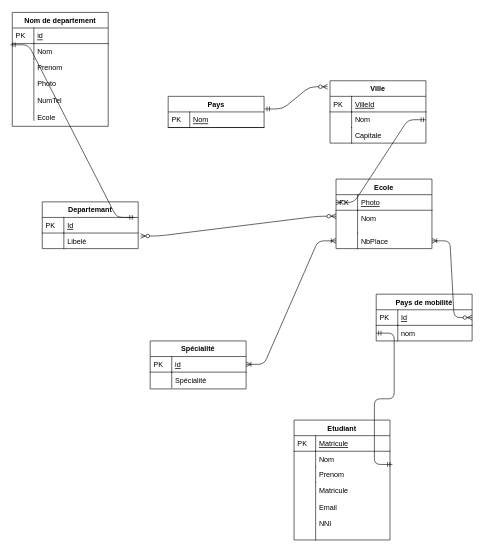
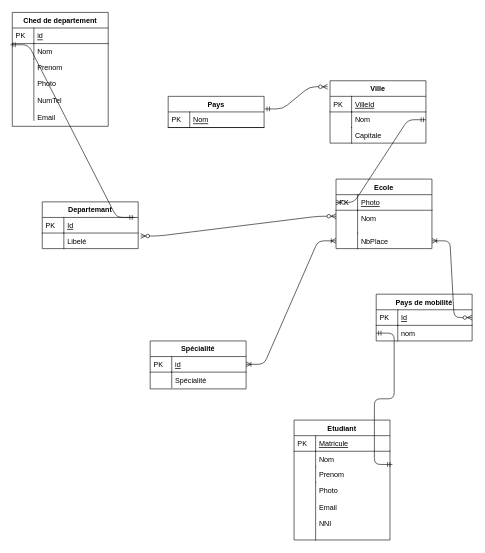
  <mxCell id="0" />
  <mxCell id="1" parent="0" />
  <mxCell id="2" value="Ecole" style="swimlane;fontStyle=1;childLayout=stackLayout;horizontal=1;startSize=26;horizontalStack=0;resizeParent=1;resizeLast=0;collapsible=1;marginBottom=0;rounded=0;shadow=0;strokeWidth=1;" parent="1" vertex="1"><mxGeometry x="560" y="298" width="160" height="116" as="geometry"><mxRectangle x="20" y="80" width="160" height="26" as="alternateBounds" /></mxGeometry></mxCell>
  <mxCell id="3" value="Photo" style="shape=partialRectangle;top=0;left=0;right=0;bottom=1;align=left;verticalAlign=top;fillColor=none;spacingLeft=40;spacingRight=4;overflow=hidden;rotatable=0;points=[[0,0.5],[1,0.5]];portConstraint=eastwest;dropTarget=0;rounded=0;shadow=0;strokeWidth=1;fontStyle=4" parent="2" vertex="1"><mxGeometry y="26" width="160" height="26" as="geometry" /></mxCell>
  <mxCell id="4" value="PK" style="shape=partialRectangle;top=0;left=0;bottom=0;fillColor=none;align=left;verticalAlign=top;spacingLeft=4;spacingRight=4;overflow=hidden;rotatable=0;points=[];portConstraint=eastwest;part=1;" parent="3" vertex="1" connectable="0"><mxGeometry width="36" height="26" as="geometry" /></mxCell>
  <mxCell id="5" value="Nom" style="shape=partialRectangle;top=0;left=0;right=0;bottom=0;align=left;verticalAlign=top;fillColor=none;spacingLeft=40;spacingRight=4;overflow=hidden;rotatable=0;points=[[0,0.5],[1,0.5]];portConstraint=eastwest;dropTarget=0;rounded=0;shadow=0;strokeWidth=1;" parent="2" vertex="1"><mxGeometry y="52" width="160" height="38" as="geometry" /></mxCell>
  <mxCell id="6" value="" style="shape=partialRectangle;top=0;left=0;bottom=0;fillColor=none;align=left;verticalAlign=top;spacingLeft=4;spacingRight=4;overflow=hidden;rotatable=0;points=[];portConstraint=eastwest;part=1;" parent="5" vertex="1" connectable="0"><mxGeometry width="36" height="38" as="geometry" /></mxCell>
  <mxCell id="7" value="NbPlace" style="shape=partialRectangle;top=0;left=0;right=0;bottom=0;align=left;verticalAlign=top;fillColor=none;spacingLeft=40;spacingRight=4;overflow=hidden;rotatable=0;points=[[0,0.5],[1,0.5]];portConstraint=eastwest;dropTarget=0;rounded=0;shadow=0;strokeWidth=1;" vertex="1" parent="2"><mxGeometry y="90" width="160" height="26" as="geometry" /></mxCell>
  <mxCell id="8" value="" style="shape=partialRectangle;top=0;left=0;bottom=0;fillColor=none;align=left;verticalAlign=top;spacingLeft=4;spacingRight=4;overflow=hidden;rotatable=0;points=[];portConstraint=eastwest;part=1;" vertex="1" connectable="0" parent="7"><mxGeometry width="36" height="26" as="geometry" /></mxCell>
  <mxCell id="9" value="Spécialité" style="swimlane;fontStyle=1;childLayout=stackLayout;horizontal=1;startSize=26;horizontalStack=0;resizeParent=1;resizeLast=0;collapsible=1;marginBottom=0;rounded=0;shadow=0;strokeWidth=1;" parent="1" vertex="1"><mxGeometry x="250" y="568" width="160" height="80" as="geometry"><mxRectangle x="400" y="310" width="160" height="26" as="alternateBounds" /></mxGeometry></mxCell>
  <mxCell id="10" value="id" style="shape=partialRectangle;top=0;left=0;right=0;bottom=1;align=left;verticalAlign=top;fillColor=none;spacingLeft=40;spacingRight=4;overflow=hidden;rotatable=0;points=[[0,0.5],[1,0.5]];portConstraint=eastwest;dropTarget=0;rounded=0;shadow=0;strokeWidth=1;fontStyle=4" parent="9" vertex="1"><mxGeometry y="26" width="160" height="26" as="geometry" /></mxCell>
  <mxCell id="11" value="PK" style="shape=partialRectangle;top=0;left=0;bottom=0;fillColor=none;align=left;verticalAlign=top;spacingLeft=4;spacingRight=4;overflow=hidden;rotatable=0;points=[];portConstraint=eastwest;part=1;" parent="10" vertex="1" connectable="0"><mxGeometry width="36" height="26" as="geometry" /></mxCell>
  <mxCell id="12" value="Spécialité" style="shape=partialRectangle;top=0;left=0;right=0;bottom=0;align=left;verticalAlign=top;fillColor=none;spacingLeft=40;spacingRight=4;overflow=hidden;rotatable=0;points=[[0,0.5],[1,0.5]];portConstraint=eastwest;dropTarget=0;rounded=0;shadow=0;strokeWidth=1;" parent="9" vertex="1"><mxGeometry y="52" width="160" height="26" as="geometry" /></mxCell>
  <mxCell id="13" value="" style="shape=partialRectangle;top=0;left=0;bottom=0;fillColor=none;align=left;verticalAlign=top;spacingLeft=4;spacingRight=4;overflow=hidden;rotatable=0;points=[];portConstraint=eastwest;part=1;" parent="12" vertex="1" connectable="0"><mxGeometry width="36" height="26" as="geometry" /></mxCell>
  <mxCell id="14" value="Pays" style="swimlane;fontStyle=1;childLayout=stackLayout;horizontal=1;startSize=26;horizontalStack=0;resizeParent=1;resizeLast=0;collapsible=1;marginBottom=0;rounded=0;shadow=0;strokeWidth=1;" vertex="1" parent="1"><mxGeometry x="280" y="160" width="160" height="52" as="geometry"><mxRectangle x="260" y="80" width="160" height="26" as="alternateBounds" /></mxGeometry></mxCell>
  <mxCell id="15" value="Nom" style="shape=partialRectangle;top=0;left=0;right=0;bottom=1;align=left;verticalAlign=top;fillColor=none;spacingLeft=40;spacingRight=4;overflow=hidden;rotatable=0;points=[[0,0.5],[1,0.5]];portConstraint=eastwest;dropTarget=0;rounded=0;shadow=0;strokeWidth=1;fontStyle=4" vertex="1" parent="14"><mxGeometry y="26" width="160" height="26" as="geometry" /></mxCell>
  <mxCell id="16" value="PK" style="shape=partialRectangle;top=0;left=0;bottom=0;fillColor=none;align=left;verticalAlign=top;spacingLeft=4;spacingRight=4;overflow=hidden;rotatable=0;points=[];portConstraint=eastwest;part=1;" vertex="1" connectable="0" parent="15"><mxGeometry width="36" height="26" as="geometry" /></mxCell>
  <mxCell id="17" value="Ville" style="swimlane;fontStyle=1;childLayout=stackLayout;horizontal=1;startSize=26;horizontalStack=0;resizeParent=1;resizeLast=0;collapsible=1;marginBottom=0;rounded=0;shadow=0;strokeWidth=1;" vertex="1" parent="1"><mxGeometry x="550" y="134" width="160" height="104" as="geometry"><mxRectangle x="260" y="80" width="160" height="26" as="alternateBounds" /></mxGeometry></mxCell>
  <mxCell id="18" value="VilleId" style="shape=partialRectangle;top=0;left=0;right=0;bottom=1;align=left;verticalAlign=top;fillColor=none;spacingLeft=40;spacingRight=4;overflow=hidden;rotatable=0;points=[[0,0.5],[1,0.5]];portConstraint=eastwest;dropTarget=0;rounded=0;shadow=0;strokeWidth=1;fontStyle=4" vertex="1" parent="17"><mxGeometry y="26" width="160" height="26" as="geometry" /></mxCell>
  <mxCell id="19" value="PK" style="shape=partialRectangle;top=0;left=0;bottom=0;fillColor=none;align=left;verticalAlign=top;spacingLeft=4;spacingRight=4;overflow=hidden;rotatable=0;points=[];portConstraint=eastwest;part=1;" vertex="1" connectable="0" parent="18"><mxGeometry width="36" height="26" as="geometry" /></mxCell>
  <mxCell id="20" value="Nom" style="shape=partialRectangle;top=0;left=0;right=0;bottom=0;align=left;verticalAlign=top;fillColor=none;spacingLeft=40;spacingRight=4;overflow=hidden;rotatable=0;points=[[0,0.5],[1,0.5]];portConstraint=eastwest;dropTarget=0;rounded=0;shadow=0;strokeWidth=1;" vertex="1" parent="17"><mxGeometry y="52" width="160" height="26" as="geometry" /></mxCell>
  <mxCell id="21" value="" style="shape=partialRectangle;top=0;left=0;bottom=0;fillColor=none;align=left;verticalAlign=top;spacingLeft=4;spacingRight=4;overflow=hidden;rotatable=0;points=[];portConstraint=eastwest;part=1;" vertex="1" connectable="0" parent="20"><mxGeometry width="36" height="26" as="geometry" /></mxCell>
  <mxCell id="22" value="Capitale" style="shape=partialRectangle;top=0;left=0;right=0;bottom=0;align=left;verticalAlign=top;fillColor=none;spacingLeft=40;spacingRight=4;overflow=hidden;rotatable=0;points=[[0,0.5],[1,0.5]];portConstraint=eastwest;dropTarget=0;rounded=0;shadow=0;strokeWidth=1;" vertex="1" parent="17"><mxGeometry y="78" width="160" height="26" as="geometry" /></mxCell>
  <mxCell id="23" value="" style="shape=partialRectangle;top=0;left=0;bottom=0;fillColor=none;align=left;verticalAlign=top;spacingLeft=4;spacingRight=4;overflow=hidden;rotatable=0;points=[];portConstraint=eastwest;part=1;" vertex="1" connectable="0" parent="22"><mxGeometry width="36" height="26" as="geometry" /></mxCell>
- <mxCell id="24" value="Nom de departement" style="swimlane;fontStyle=1;childLayout=stackLayout;horizontal=1;startSize=26;horizontalStack=0;resizeParent=1;resizeLast=0;collapsible=1;marginBottom=0;rounded=0;shadow=0;strokeWidth=1;" vertex="1" parent="1"><mxGeometry x="20" y="20" width="160" height="190" as="geometry"><mxRectangle x="260" y="80" width="160" height="26" as="alternateBounds" /></mxGeometry></mxCell>
+ <mxCell id="24" value="Ched de departement" style="swimlane;fontStyle=1;childLayout=stackLayout;horizontal=1;startSize=26;horizontalStack=0;resizeParent=1;resizeLast=0;collapsible=1;marginBottom=0;rounded=0;shadow=0;strokeWidth=1;" vertex="1" parent="1"><mxGeometry x="20" y="20" width="160" height="190" as="geometry"><mxRectangle x="260" y="80" width="160" height="26" as="alternateBounds" /></mxGeometry></mxCell>
  <mxCell id="25" value="id" style="shape=partialRectangle;top=0;left=0;right=0;bottom=1;align=left;verticalAlign=top;fillColor=none;spacingLeft=40;spacingRight=4;overflow=hidden;rotatable=0;points=[[0,0.5],[1,0.5]];portConstraint=eastwest;dropTarget=0;rounded=0;shadow=0;strokeWidth=1;fontStyle=4" vertex="1" parent="24"><mxGeometry y="26" width="160" height="26" as="geometry" /></mxCell>
  <mxCell id="26" value="PK" style="shape=partialRectangle;top=0;left=0;bottom=0;fillColor=none;align=left;verticalAlign=top;spacingLeft=4;spacingRight=4;overflow=hidden;rotatable=0;points=[];portConstraint=eastwest;part=1;" vertex="1" connectable="0" parent="25"><mxGeometry width="36" height="26" as="geometry" /></mxCell>
  <mxCell id="27" value="Nom" style="shape=partialRectangle;top=0;left=0;right=0;bottom=0;align=left;verticalAlign=top;fillColor=none;spacingLeft=40;spacingRight=4;overflow=hidden;rotatable=0;points=[[0,0.5],[1,0.5]];portConstraint=eastwest;dropTarget=0;rounded=0;shadow=0;strokeWidth=1;" vertex="1" parent="24"><mxGeometry y="52" width="160" height="26" as="geometry" /></mxCell>
  <mxCell id="28" value="" style="shape=partialRectangle;top=0;left=0;bottom=0;fillColor=none;align=left;verticalAlign=top;spacingLeft=4;spacingRight=4;overflow=hidden;rotatable=0;points=[];portConstraint=eastwest;part=1;" vertex="1" connectable="0" parent="27"><mxGeometry width="36" height="26" as="geometry" /></mxCell>
- <mxCell id="29" value="Prenom&#10;&#10;Photo&#10;&#10;NumTel&#10;&#10;Ecole&#10;" style="shape=partialRectangle;top=0;left=0;right=0;bottom=0;align=left;verticalAlign=top;fillColor=none;spacingLeft=40;spacingRight=4;overflow=hidden;rotatable=0;points=[[0,0.5],[1,0.5]];portConstraint=eastwest;dropTarget=0;rounded=0;shadow=0;strokeWidth=1;" vertex="1" parent="24"><mxGeometry y="78" width="160" height="102" as="geometry" /></mxCell>
+ <mxCell id="29" value="Prenom&#10;&#10;Photo&#10;&#10;NumTel&#10;&#10;Email&#10;" style="shape=partialRectangle;top=0;left=0;right=0;bottom=0;align=left;verticalAlign=top;fillColor=none;spacingLeft=40;spacingRight=4;overflow=hidden;rotatable=0;points=[[0,0.5],[1,0.5]];portConstraint=eastwest;dropTarget=0;rounded=0;shadow=0;strokeWidth=1;" vertex="1" parent="24"><mxGeometry y="78" width="160" height="102" as="geometry" /></mxCell>
  <mxCell id="30" value="" style="shape=partialRectangle;top=0;left=0;bottom=0;fillColor=none;align=left;verticalAlign=top;spacingLeft=4;spacingRight=4;overflow=hidden;rotatable=0;points=[];portConstraint=eastwest;part=1;" vertex="1" connectable="0" parent="29"><mxGeometry width="36" height="102.0" as="geometry" /></mxCell>
  <mxCell id="31" value="Etudiant" style="swimlane;fontStyle=1;childLayout=stackLayout;horizontal=1;startSize=26;horizontalStack=0;resizeParent=1;resizeLast=0;collapsible=1;marginBottom=0;rounded=0;shadow=0;strokeWidth=1;" vertex="1" parent="1"><mxGeometry x="490" y="700" width="160" height="200" as="geometry"><mxRectangle x="260" y="80" width="160" height="26" as="alternateBounds" /></mxGeometry></mxCell>
  <mxCell id="32" value="Matricule" style="shape=partialRectangle;top=0;left=0;right=0;bottom=1;align=left;verticalAlign=top;fillColor=none;spacingLeft=40;spacingRight=4;overflow=hidden;rotatable=0;points=[[0,0.5],[1,0.5]];portConstraint=eastwest;dropTarget=0;rounded=0;shadow=0;strokeWidth=1;fontStyle=4" vertex="1" parent="31"><mxGeometry y="26" width="160" height="26" as="geometry" /></mxCell>
  <mxCell id="33" value="PK" style="shape=partialRectangle;top=0;left=0;bottom=0;fillColor=none;align=left;verticalAlign=top;spacingLeft=4;spacingRight=4;overflow=hidden;rotatable=0;points=[];portConstraint=eastwest;part=1;" vertex="1" connectable="0" parent="32"><mxGeometry width="36" height="26" as="geometry" /></mxCell>
  <mxCell id="34" value="Nom" style="shape=partialRectangle;top=0;left=0;right=0;bottom=0;align=left;verticalAlign=top;fillColor=none;spacingLeft=40;spacingRight=4;overflow=hidden;rotatable=0;points=[[0,0.5],[1,0.5]];portConstraint=eastwest;dropTarget=0;rounded=0;shadow=0;strokeWidth=1;" vertex="1" parent="31"><mxGeometry y="52" width="160" height="26" as="geometry" /></mxCell>
  <mxCell id="35" value="" style="shape=partialRectangle;top=0;left=0;bottom=0;fillColor=none;align=left;verticalAlign=top;spacingLeft=4;spacingRight=4;overflow=hidden;rotatable=0;points=[];portConstraint=eastwest;part=1;" vertex="1" connectable="0" parent="34"><mxGeometry width="36" height="26" as="geometry" /></mxCell>
  <mxCell id="36" value="Prenom" style="shape=partialRectangle;top=0;left=0;right=0;bottom=0;align=left;verticalAlign=top;fillColor=none;spacingLeft=40;spacingRight=4;overflow=hidden;rotatable=0;points=[[0,0.5],[1,0.5]];portConstraint=eastwest;dropTarget=0;rounded=0;shadow=0;strokeWidth=1;" vertex="1" parent="31"><mxGeometry y="78" width="160" height="26" as="geometry" /></mxCell>
  <mxCell id="37" value="" style="shape=partialRectangle;top=0;left=0;bottom=0;fillColor=none;align=left;verticalAlign=top;spacingLeft=4;spacingRight=4;overflow=hidden;rotatable=0;points=[];portConstraint=eastwest;part=1;" vertex="1" connectable="0" parent="36"><mxGeometry width="36" height="26" as="geometry" /></mxCell>
- <mxCell id="38" value="Matricule&#10;&#10;Email&#10;&#10;NNI&#10;" style="shape=partialRectangle;top=0;left=0;right=0;bottom=0;align=left;verticalAlign=top;fillColor=none;spacingLeft=40;spacingRight=4;overflow=hidden;rotatable=0;points=[[0,0.5],[1,0.5]];portConstraint=eastwest;dropTarget=0;rounded=0;shadow=0;strokeWidth=1;" vertex="1" parent="31"><mxGeometry y="104" width="160" height="96" as="geometry" /></mxCell>
+ <mxCell id="38" value="Photo&#10;&#10;Email&#10;&#10;NNI&#10;" style="shape=partialRectangle;top=0;left=0;right=0;bottom=0;align=left;verticalAlign=top;fillColor=none;spacingLeft=40;spacingRight=4;overflow=hidden;rotatable=0;points=[[0,0.5],[1,0.5]];portConstraint=eastwest;dropTarget=0;rounded=0;shadow=0;strokeWidth=1;" vertex="1" parent="31"><mxGeometry y="104" width="160" height="96" as="geometry" /></mxCell>
  <mxCell id="39" value="" style="shape=partialRectangle;top=0;left=0;bottom=0;fillColor=none;align=left;verticalAlign=top;spacingLeft=4;spacingRight=4;overflow=hidden;rotatable=0;points=[];portConstraint=eastwest;part=1;" vertex="1" connectable="0" parent="38"><mxGeometry width="36" height="96" as="geometry" /></mxCell>
  <mxCell id="40" value="Pays de mobilité" style="swimlane;fontStyle=1;childLayout=stackLayout;horizontal=1;startSize=26;horizontalStack=0;resizeParent=1;resizeLast=0;collapsible=1;marginBottom=0;rounded=0;shadow=0;strokeWidth=1;" vertex="1" parent="1"><mxGeometry x="627" y="490" width="160" height="78" as="geometry"><mxRectangle x="260" y="80" width="160" height="26" as="alternateBounds" /></mxGeometry></mxCell>
  <mxCell id="41" value="Id" style="shape=partialRectangle;top=0;left=0;right=0;bottom=1;align=left;verticalAlign=top;fillColor=none;spacingLeft=40;spacingRight=4;overflow=hidden;rotatable=0;points=[[0,0.5],[1,0.5]];portConstraint=eastwest;dropTarget=0;rounded=0;shadow=0;strokeWidth=1;fontStyle=4" vertex="1" parent="40"><mxGeometry y="26" width="160" height="26" as="geometry" /></mxCell>
  <mxCell id="42" value="PK" style="shape=partialRectangle;top=0;left=0;bottom=0;fillColor=none;align=left;verticalAlign=top;spacingLeft=4;spacingRight=4;overflow=hidden;rotatable=0;points=[];portConstraint=eastwest;part=1;" vertex="1" connectable="0" parent="41"><mxGeometry width="36" height="26" as="geometry" /></mxCell>
  <mxCell id="43" value="nom" style="shape=partialRectangle;top=0;left=0;right=0;bottom=0;align=left;verticalAlign=top;fillColor=none;spacingLeft=40;spacingRight=4;overflow=hidden;rotatable=0;points=[[0,0.5],[1,0.5]];portConstraint=eastwest;dropTarget=0;rounded=0;shadow=0;strokeWidth=1;" vertex="1" parent="40"><mxGeometry y="52" width="160" height="26" as="geometry" /></mxCell>
  <mxCell id="44" value="" style="shape=partialRectangle;top=0;left=0;bottom=0;fillColor=none;align=left;verticalAlign=top;spacingLeft=4;spacingRight=4;overflow=hidden;rotatable=0;points=[];portConstraint=eastwest;part=1;" vertex="1" connectable="0" parent="43"><mxGeometry width="36" height="26" as="geometry" /></mxCell>
  <mxCell id="45" value="Departemant" style="swimlane;fontStyle=1;childLayout=stackLayout;horizontal=1;startSize=26;horizontalStack=0;resizeParent=1;resizeLast=0;collapsible=1;marginBottom=0;rounded=0;shadow=0;strokeWidth=1;" vertex="1" parent="1"><mxGeometry x="70" y="336" width="160" height="78" as="geometry"><mxRectangle x="260" y="80" width="160" height="26" as="alternateBounds" /></mxGeometry></mxCell>
  <mxCell id="46" value="Id" style="shape=partialRectangle;top=0;left=0;right=0;bottom=1;align=left;verticalAlign=top;fillColor=none;spacingLeft=40;spacingRight=4;overflow=hidden;rotatable=0;points=[[0,0.5],[1,0.5]];portConstraint=eastwest;dropTarget=0;rounded=0;shadow=0;strokeWidth=1;fontStyle=4" vertex="1" parent="45"><mxGeometry y="26" width="160" height="26" as="geometry" /></mxCell>
  <mxCell id="47" value="PK" style="shape=partialRectangle;top=0;left=0;bottom=0;fillColor=none;align=left;verticalAlign=top;spacingLeft=4;spacingRight=4;overflow=hidden;rotatable=0;points=[];portConstraint=eastwest;part=1;" vertex="1" connectable="0" parent="46"><mxGeometry width="36" height="26" as="geometry" /></mxCell>
  <mxCell id="48" value="Libelé" style="shape=partialRectangle;top=0;left=0;right=0;bottom=0;align=left;verticalAlign=top;fillColor=none;spacingLeft=40;spacingRight=4;overflow=hidden;rotatable=0;points=[[0,0.5],[1,0.5]];portConstraint=eastwest;dropTarget=0;rounded=0;shadow=0;strokeWidth=1;" vertex="1" parent="45"><mxGeometry y="52" width="160" height="26" as="geometry" /></mxCell>
  <mxCell id="49" value="" style="shape=partialRectangle;top=0;left=0;bottom=0;fillColor=none;align=left;verticalAlign=top;spacingLeft=4;spacingRight=4;overflow=hidden;rotatable=0;points=[];portConstraint=eastwest;part=1;" vertex="1" connectable="0" parent="48"><mxGeometry width="36" height="26" as="geometry" /></mxCell>
  <mxCell id="50" value="" style="edgeStyle=entityRelationEdgeStyle;fontSize=12;html=1;endArrow=ERzeroToMany;startArrow=ERmandOne;entryX=-0.025;entryY=0.096;entryDx=0;entryDy=0;entryPerimeter=0;exitX=1.006;exitY=-0.192;exitDx=0;exitDy=0;exitPerimeter=0;" edge="1" parent="1" source="15" target="17"><mxGeometry width="100" height="100" relative="1" as="geometry"><mxPoint x="440" y="200" as="sourcePoint" /><mxPoint x="540" y="100" as="targetPoint" /></mxGeometry></mxCell>
  <mxCell id="51" value="" style="edgeStyle=entityRelationEdgeStyle;fontSize=12;html=1;endArrow=ERzeroToMany;startArrow=ERmandOne;entryX=0;entryY=0.5;entryDx=0;entryDy=0;exitX=1;exitY=0.5;exitDx=0;exitDy=0;" edge="1" parent="1" source="20" target="3"><mxGeometry width="100" height="100" relative="1" as="geometry"><mxPoint x="190" y="380" as="sourcePoint" /><mxPoint x="290" y="280" as="targetPoint" /></mxGeometry></mxCell>
  <mxCell id="52" value="" style="edgeStyle=entityRelationEdgeStyle;fontSize=12;html=1;endArrow=ERmandOne;startArrow=ERmandOne;exitX=0.963;exitY=0.333;exitDx=0;exitDy=0;exitPerimeter=0;entryX=-0.019;entryY=1.077;entryDx=0;entryDy=0;entryPerimeter=0;" edge="1" parent="1" source="45" target="25"><mxGeometry width="100" height="100" relative="1" as="geometry"><mxPoint x="130" y="360" as="sourcePoint" /><mxPoint x="230" as="targetPoint" y="260" /></mxGeometry></mxCell>
  <mxCell id="53" value="" style="edgeStyle=entityRelationEdgeStyle;fontSize=12;html=1;endArrow=ERoneToMany;startArrow=ERoneToMany;exitX=1;exitY=0.5;exitDx=0;exitDy=0;" edge="1" parent="1" source="10" target="7"><mxGeometry width="100" height="100" relative="1" as="geometry"><mxPoint x="460" y="377" as="sourcePoint" /><mxPoint x="560" y="277" as="targetPoint" /></mxGeometry></mxCell>
  <mxCell id="54" value="" style="edgeStyle=entityRelationEdgeStyle;fontSize=12;html=1;endArrow=ERoneToMany;startArrow=ERzeroToMany;exitX=1;exitY=0.5;exitDx=0;exitDy=0;" edge="1" parent="1" source="41" target="7"><mxGeometry width="100" height="100" relative="1" as="geometry"><mxPoint x="560" y="530" as="sourcePoint" /><mxPoint x="660" y="430" as="targetPoint" /></mxGeometry></mxCell>
  <mxCell id="55" value="" style="edgeStyle=entityRelationEdgeStyle;fontSize=12;html=1;endArrow=ERmandOne;startArrow=ERmandOne;entryX=0;entryY=0.5;entryDx=0;entryDy=0;exitX=1.025;exitY=-0.154;exitDx=0;exitDy=0;exitPerimeter=0;" edge="1" parent="1" source="36" target="43"><mxGeometry width="100" height="100" relative="1" as="geometry"><mxPoint x="650" y="750" as="sourcePoint" /><mxPoint x="750" y="650" as="targetPoint" /></mxGeometry></mxCell>
  <mxCell id="56" value="" style="edgeStyle=entityRelationEdgeStyle;fontSize=12;html=1;endArrow=ERzeroToMany;endFill=1;startArrow=ERzeroToMany;entryX=0;entryY=0.263;entryDx=0;entryDy=0;entryPerimeter=0;exitX=1.025;exitY=0.192;exitDx=0;exitDy=0;exitPerimeter=0;" edge="1" parent="1" source="48" target="5"><mxGeometry width="100" height="100" relative="1" as="geometry"><mxPoint x="370" y="460" as="sourcePoint" /><mxPoint x="470" y="360" as="targetPoint" /></mxGeometry></mxCell>
